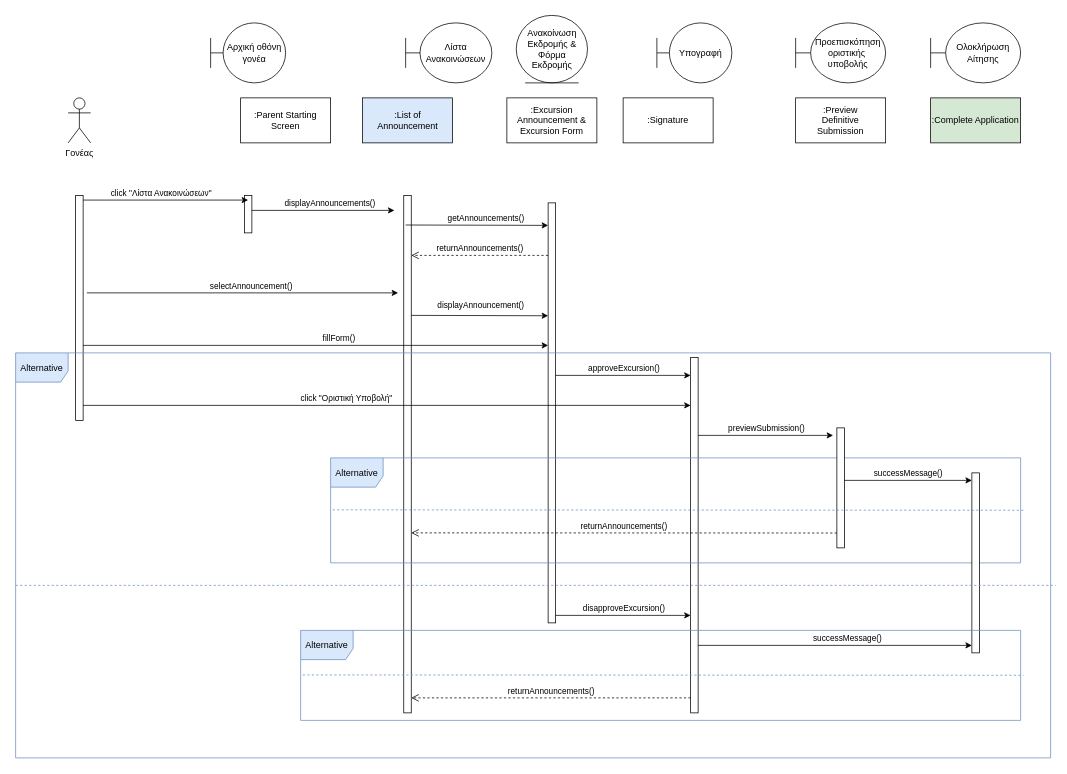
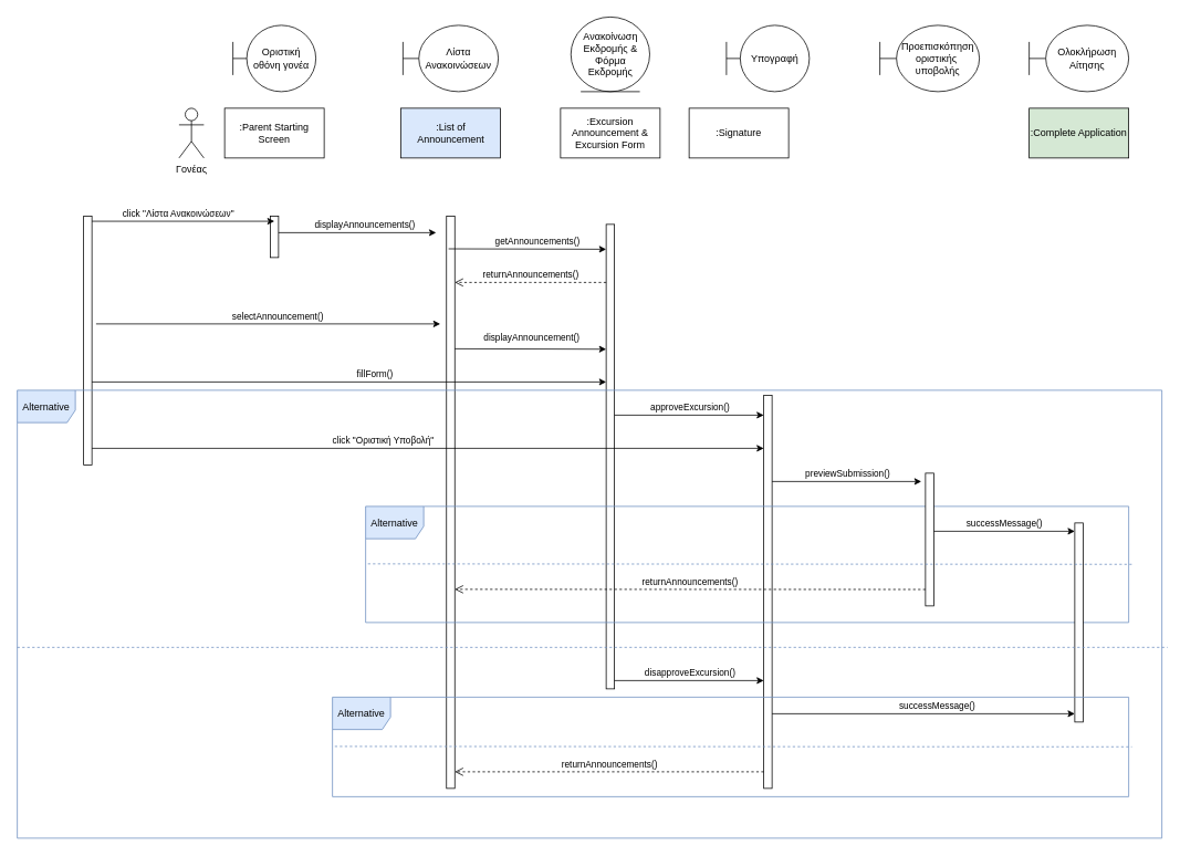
  <mxCell id="0" />
  <mxCell id="1" parent="0" />
- <mxCell id="2" value="Γονέας" style="shape=umlActor;verticalLabelPosition=bottom;verticalAlign=top;html=1;" parent="1" vertex="1"><mxGeometry x="90" y="130" width="30" height="60" as="geometry" /></mxCell>
+ <mxCell id="2" value="Γονέας" style="shape=umlActor;verticalLabelPosition=bottom;verticalAlign=top;html=1;" parent="1" vertex="1"><mxGeometry x="215" y="130" width="30" height="60" as="geometry" /></mxCell>
  <mxCell id="3" value="" style="html=1;points=[];perimeter=orthogonalPerimeter;outlineConnect=0;targetShapes=umlLifeline;portConstraint=eastwest;newEdgeStyle={&quot;edgeStyle&quot;:&quot;elbowEdgeStyle&quot;,&quot;elbow&quot;:&quot;vertical&quot;,&quot;curved&quot;:0,&quot;rounded&quot;:0};" parent="1" vertex="1"><mxGeometry x="100" y="260" width="10" height="300" as="geometry" /></mxCell>
- <mxCell id="4" value="Λίστα Ανακοινώσεων" style="shape=umlBoundary;whiteSpace=wrap;html=1;" parent="1" vertex="1"><mxGeometry x="540" y="30" width="115" height="80" as="geometry" /></mxCell>
- <mxCell id="5" value=":Parent Starting Screen" style="rounded=0;whiteSpace=wrap;html=1;" parent="1" vertex="1"><mxGeometry x="320" y="130" width="120" height="60" as="geometry" /></mxCell>
- <mxCell id="6" value="Αρχική οθόνη γονέα" style="shape=umlBoundary;whiteSpace=wrap;html=1;" parent="1" vertex="1"><mxGeometry x="280" y="30" width="100" height="80" as="geometry" /></mxCell>
+ <mxCell id="4" value="Λίστα Ανακοινώσεων" style="shape=umlBoundary;whiteSpace=wrap;html=1;" parent="1" vertex="1"><mxGeometry x="485" y="30" width="115" height="80" as="geometry" /></mxCell>
+ <mxCell id="5" value=":Parent Starting Screen" style="rounded=0;whiteSpace=wrap;html=1;" parent="1" vertex="1"><mxGeometry x="270" y="130" width="120" height="60" as="geometry" /></mxCell>
+ <mxCell id="6" value="Οριστική οθόνη γονέα" style="shape=umlBoundary;whiteSpace=wrap;html=1;" parent="1" vertex="1"><mxGeometry x="280" y="30" width="100" height="80" as="geometry" /></mxCell>
  <mxCell id="7" value=":List of Announcement" style="rounded=0;whiteSpace=wrap;html=1;fillColor=#dae8fc;" parent="1" vertex="1"><mxGeometry x="482.5" y="130" width="120" height="60" as="geometry" /></mxCell>
  <mxCell id="8" value="Υπογραφή" style="shape=umlBoundary;whiteSpace=wrap;html=1;" parent="1" vertex="1"><mxGeometry x="875" y="30" width="100" height="80" as="geometry" /></mxCell>
  <mxCell id="9" value="" style="html=1;points=[];perimeter=orthogonalPerimeter;outlineConnect=0;targetShapes=umlLifeline;portConstraint=eastwest;newEdgeStyle={&quot;edgeStyle&quot;:&quot;elbowEdgeStyle&quot;,&quot;elbow&quot;:&quot;vertical&quot;,&quot;curved&quot;:0,&quot;rounded&quot;:0};" parent="1" vertex="1"><mxGeometry x="325" y="260" width="10" height="50" as="geometry" /></mxCell>
  <mxCell id="10" value="" style="html=1;points=[];perimeter=orthogonalPerimeter;outlineConnect=0;targetShapes=umlLifeline;portConstraint=eastwest;newEdgeStyle={&quot;edgeStyle&quot;:&quot;elbowEdgeStyle&quot;,&quot;elbow&quot;:&quot;vertical&quot;,&quot;curved&quot;:0,&quot;rounded&quot;:0};" parent="1" vertex="1"><mxGeometry x="537.5" y="260" width="10" height="690" as="geometry" /></mxCell>
  <mxCell id="11" value="" style="endArrow=classic;html=1;rounded=0;entryX=0.5;entryY=0.125;entryDx=0;entryDy=0;entryPerimeter=0;" parent="1" source="3" target="9" edge="1"><mxGeometry width="50" height="50" relative="1" as="geometry"><mxPoint x="140" y="290" as="sourcePoint" /><mxPoint x="200" y="260" as="targetPoint" /></mxGeometry></mxCell>
  <mxCell id="12" value="click &quot;Λίστα Ανακοινώσεων&quot;" style="edgeLabel;html=1;align=center;verticalAlign=middle;resizable=0;points=[];" parent="11" vertex="1" connectable="0"><mxGeometry x="0.187" y="-2" relative="1" as="geometry"><mxPoint x="-28" y="-12" as="offset" /></mxGeometry></mxCell>
  <mxCell id="13" value="" style="html=1;points=[];perimeter=orthogonalPerimeter;outlineConnect=0;targetShapes=umlLifeline;portConstraint=eastwest;newEdgeStyle={&quot;edgeStyle&quot;:&quot;elbowEdgeStyle&quot;,&quot;elbow&quot;:&quot;vertical&quot;,&quot;curved&quot;:0,&quot;rounded&quot;:0};" parent="1" vertex="1"><mxGeometry x="730" y="270" width="10" height="560" as="geometry" /></mxCell>
  <mxCell id="14" value="" style="endArrow=classic;html=1;rounded=0;" parent="1" edge="1"><mxGeometry width="50" height="50" relative="1" as="geometry"><mxPoint x="335" y="280" as="sourcePoint" /><mxPoint x="525" y="280" as="targetPoint" /></mxGeometry></mxCell>
  <mxCell id="15" value="displayAnnouncements()" style="edgeLabel;html=1;align=center;verticalAlign=middle;resizable=0;points=[];" parent="14" vertex="1" connectable="0"><mxGeometry x="0.259" y="3" relative="1" as="geometry"><mxPoint x="-17" y="-7" as="offset" /></mxGeometry></mxCell>
  <mxCell id="16" value="" style="endArrow=classic;html=1;rounded=0;" parent="1" edge="1"><mxGeometry width="50" height="50" relative="1" as="geometry"><mxPoint x="540" y="299.5" as="sourcePoint" /><mxPoint x="730" y="300" as="targetPoint" /></mxGeometry></mxCell>
  <mxCell id="17" value="getAnnouncements()" style="edgeLabel;html=1;align=center;verticalAlign=middle;resizable=0;points=[];" parent="16" vertex="1" connectable="0"><mxGeometry x="0.344" relative="1" as="geometry"><mxPoint x="-21" y="-10" as="offset" /></mxGeometry></mxCell>
  <mxCell id="18" value=":Excursion Announcement &amp;amp; Excursion Form" style="rounded=0;whiteSpace=wrap;html=1;" parent="1" vertex="1"><mxGeometry x="675" y="130" width="120" height="60" as="geometry" /></mxCell>
  <mxCell id="19" value="returnAnnouncements()" style="html=1;verticalAlign=bottom;endArrow=open;dashed=1;endSize=8;edgeStyle=elbowEdgeStyle;elbow=vertical;curved=0;rounded=0;" parent="1" edge="1"><mxGeometry relative="1" as="geometry"><mxPoint x="730" y="340" as="sourcePoint" /><mxPoint x="547.5" y="340" as="targetPoint" /></mxGeometry></mxCell>
  <mxCell id="20" value="" style="endArrow=classic;html=1;rounded=0;" parent="1" edge="1"><mxGeometry width="50" height="50" relative="1" as="geometry"><mxPoint x="115" y="390" as="sourcePoint" /><mxPoint x="530" y="390" as="targetPoint" /></mxGeometry></mxCell>
  <mxCell id="21" value="selectAnnouncement()" style="edgeLabel;html=1;align=center;verticalAlign=middle;resizable=0;points=[];" parent="20" vertex="1" connectable="0"><mxGeometry x="0.187" y="-2" relative="1" as="geometry"><mxPoint x="-28" y="-12" as="offset" /></mxGeometry></mxCell>
  <mxCell id="22" value="" style="html=1;points=[];perimeter=orthogonalPerimeter;outlineConnect=0;targetShapes=umlLifeline;portConstraint=eastwest;newEdgeStyle={&quot;edgeStyle&quot;:&quot;elbowEdgeStyle&quot;,&quot;elbow&quot;:&quot;vertical&quot;,&quot;curved&quot;:0,&quot;rounded&quot;:0};" parent="1" vertex="1"><mxGeometry x="920" y="476" width="10" height="474" as="geometry" /></mxCell>
  <mxCell id="23" value="" style="endArrow=classic;html=1;rounded=0;" parent="1" edge="1"><mxGeometry width="50" height="50" relative="1" as="geometry"><mxPoint x="547.5" y="420" as="sourcePoint" /><mxPoint x="730" y="420.5" as="targetPoint" /></mxGeometry></mxCell>
  <mxCell id="24" value="displayAnnouncement()" style="edgeLabel;html=1;align=center;verticalAlign=middle;resizable=0;points=[];" parent="23" vertex="1" connectable="0"><mxGeometry x="0.292" relative="1" as="geometry"><mxPoint x="-26" y="-14" as="offset" /></mxGeometry></mxCell>
  <mxCell id="25" value="" style="endArrow=classic;html=1;rounded=0;" parent="1" edge="1"><mxGeometry width="50" height="50" relative="1" as="geometry"><mxPoint x="740" y="500" as="sourcePoint" /><mxPoint x="920" y="500" as="targetPoint" /></mxGeometry></mxCell>
  <mxCell id="26" value="approveExcursion()" style="edgeLabel;html=1;align=center;verticalAlign=middle;resizable=0;points=[];" parent="25" vertex="1" connectable="0"><mxGeometry x="0.166" y="4" relative="1" as="geometry"><mxPoint x="-15" y="-6" as="offset" /></mxGeometry></mxCell>
  <mxCell id="27" value=":Signature" style="rounded=0;whiteSpace=wrap;html=1;" parent="1" vertex="1"><mxGeometry x="830" y="130" width="120" height="60" as="geometry" /></mxCell>
  <mxCell id="28" value="Ανακοίνωση Εκδρομής &amp;amp; Φόρμα Εκδρομής" style="ellipse;shape=umlEntity;whiteSpace=wrap;html=1;" parent="1" vertex="1"><mxGeometry x="687.5" y="20" width="95" height="90" as="geometry" /></mxCell>
  <mxCell id="29" value="" style="endArrow=classic;html=1;rounded=0;" parent="1" target="13" edge="1"><mxGeometry width="50" height="50" relative="1" as="geometry"><mxPoint x="110" y="460" as="sourcePoint" /><mxPoint x="525" y="460" as="targetPoint" /></mxGeometry></mxCell>
  <mxCell id="30" value="fillForm()" style="edgeLabel;html=1;align=center;verticalAlign=middle;resizable=0;points=[];" parent="29" vertex="1" connectable="0"><mxGeometry x="0.187" y="-2" relative="1" as="geometry"><mxPoint x="-28" y="-12" as="offset" /></mxGeometry></mxCell>
  <mxCell id="31" value="" style="endArrow=classic;html=1;rounded=0;" parent="1" target="22" edge="1"><mxGeometry width="50" height="50" relative="1" as="geometry"><mxPoint x="110" y="540" as="sourcePoint" /><mxPoint x="730" y="540" as="targetPoint" /></mxGeometry></mxCell>
  <mxCell id="32" value="click &quot;Οριστική Υποβολή&quot;" style="edgeLabel;html=1;align=center;verticalAlign=middle;resizable=0;points=[];" parent="31" vertex="1" connectable="0"><mxGeometry x="0.187" y="-2" relative="1" as="geometry"><mxPoint x="-131" y="-12" as="offset" /></mxGeometry></mxCell>
  <mxCell id="33" value="Alternative" style="shape=umlFrame;whiteSpace=wrap;html=1;pointerEvents=0;fillColor=#dae8fc;strokeColor=#6c8ebf;width=70;height=39;" parent="1" vertex="1"><mxGeometry x="440" y="610" width="920" height="140" as="geometry" /></mxCell>
  <mxCell id="34" value="Προεπισκόπηση&lt;br style=&quot;border-color: var(--border-color);&quot;&gt;οριστικής&amp;nbsp;&lt;br style=&quot;border-color: var(--border-color);&quot;&gt;υποβολής" style="shape=umlBoundary;whiteSpace=wrap;html=1;" parent="1" vertex="1"><mxGeometry x="1060" y="30" width="120" height="80" as="geometry" /></mxCell>
- <mxCell id="35" value=":Preview&lt;div&gt;Definitive&lt;/div&gt;&lt;div&gt;Submission&lt;/div&gt;" style="rounded=0;whiteSpace=wrap;html=1;" parent="1" vertex="1"><mxGeometry x="1060" y="130" width="120" height="60" as="geometry" /></mxCell>
  <mxCell id="36" value="" style="html=1;points=[];perimeter=orthogonalPerimeter;outlineConnect=0;targetShapes=umlLifeline;portConstraint=eastwest;newEdgeStyle={&quot;edgeStyle&quot;:&quot;elbowEdgeStyle&quot;,&quot;elbow&quot;:&quot;vertical&quot;,&quot;curved&quot;:0,&quot;rounded&quot;:0};" parent="1" vertex="1"><mxGeometry x="1115" y="570" width="10" height="160" as="geometry" /></mxCell>
  <mxCell id="37" value="" style="endArrow=classic;html=1;rounded=0;" parent="1" edge="1"><mxGeometry width="50" height="50" relative="1" as="geometry"><mxPoint x="930" y="580" as="sourcePoint" /><mxPoint x="1110" y="580" as="targetPoint" /></mxGeometry></mxCell>
  <mxCell id="38" value="previewSubmission()" style="edgeLabel;html=1;align=center;verticalAlign=middle;resizable=0;points=[];" parent="37" vertex="1" connectable="0"><mxGeometry x="0.166" y="4" relative="1" as="geometry"><mxPoint x="-15" y="-6" as="offset" /></mxGeometry></mxCell>
  <mxCell id="39" value="Ολοκλήρωση Αίτησης" style="shape=umlBoundary;whiteSpace=wrap;html=1;" parent="1" vertex="1"><mxGeometry x="1240" y="30" width="120" height="80" as="geometry" /></mxCell>
  <mxCell id="40" value=":Complete Application" style="rounded=0;whiteSpace=wrap;html=1;fillColor=#d5e8d4;" parent="1" vertex="1"><mxGeometry x="1240" y="130" width="120" height="60" as="geometry" /></mxCell>
  <mxCell id="41" value="" style="html=1;points=[];perimeter=orthogonalPerimeter;outlineConnect=0;targetShapes=umlLifeline;portConstraint=eastwest;newEdgeStyle={&quot;edgeStyle&quot;:&quot;elbowEdgeStyle&quot;,&quot;elbow&quot;:&quot;vertical&quot;,&quot;curved&quot;:0,&quot;rounded&quot;:0};" parent="1" vertex="1"><mxGeometry x="1295" y="630" width="10" height="240" as="geometry" /></mxCell>
  <mxCell id="42" value="" style="endArrow=classic;html=1;rounded=0;" parent="1" target="41" edge="1"><mxGeometry width="50" height="50" relative="1" as="geometry"><mxPoint x="1125" y="640" as="sourcePoint" /><mxPoint x="1290" y="640" as="targetPoint" /></mxGeometry></mxCell>
  <mxCell id="43" value="successMessage()" style="edgeLabel;html=1;align=center;verticalAlign=middle;resizable=0;points=[];" parent="42" vertex="1" connectable="0"><mxGeometry x="0.166" y="4" relative="1" as="geometry"><mxPoint x="-15" y="-6" as="offset" /></mxGeometry></mxCell>
  <mxCell id="44" value="" style="endArrow=none;dashed=1;html=1;rounded=0;fillColor=#dae8fc;strokeColor=#6c8ebf;entryX=1.004;entryY=0.499;entryDx=0;entryDy=0;entryPerimeter=0;exitX=0.003;exitY=0.495;exitDx=0;exitDy=0;exitPerimeter=0;" parent="1" source="33" target="33" edge="1"><mxGeometry width="50" height="50" relative="1" as="geometry"><mxPoint x="610" y="730" as="sourcePoint" /><mxPoint x="1170" y="730" as="targetPoint" /></mxGeometry></mxCell>
  <mxCell id="45" value="returnAnnouncements()" style="html=1;verticalAlign=bottom;endArrow=open;dashed=1;endSize=8;edgeStyle=elbowEdgeStyle;elbow=vertical;curved=0;rounded=0;" parent="1" target="10" edge="1"><mxGeometry relative="1" as="geometry"><mxPoint x="1115" y="710.17" as="sourcePoint" /><mxPoint x="932.5" y="710.17" as="targetPoint" /></mxGeometry></mxCell>
  <mxCell id="46" value="Alternative" style="shape=umlFrame;whiteSpace=wrap;html=1;pointerEvents=0;fillColor=#dae8fc;strokeColor=#6c8ebf;width=70;height=39;" parent="1" vertex="1"><mxGeometry x="20" y="470" width="1380" height="540" as="geometry" /></mxCell>
  <mxCell id="47" value="" style="endArrow=classic;html=1;rounded=0;" parent="1" edge="1"><mxGeometry width="50" height="50" relative="1" as="geometry"><mxPoint x="740" y="820" as="sourcePoint" /><mxPoint x="920" y="820" as="targetPoint" /></mxGeometry></mxCell>
  <mxCell id="48" value="disapproveExcursion()" style="edgeLabel;html=1;align=center;verticalAlign=middle;resizable=0;points=[];" parent="47" vertex="1" connectable="0"><mxGeometry x="0.166" y="4" relative="1" as="geometry"><mxPoint x="-15" y="-6" as="offset" /></mxGeometry></mxCell>
  <mxCell id="49" value="" style="endArrow=none;dashed=1;html=1;rounded=0;fillColor=#dae8fc;strokeColor=#6c8ebf;entryX=1.005;entryY=0.574;entryDx=0;entryDy=0;entryPerimeter=0;exitX=0.003;exitY=0.495;exitDx=0;exitDy=0;exitPerimeter=0;" parent="1" target="46" edge="1"><mxGeometry width="50" height="50" relative="1" as="geometry"><mxPoint x="20" y="780" as="sourcePoint" /><mxPoint x="941" y="781" as="targetPoint" /></mxGeometry></mxCell>
  <mxCell id="50" value="Alternative" style="shape=umlFrame;whiteSpace=wrap;html=1;pointerEvents=0;fillColor=#dae8fc;strokeColor=#6c8ebf;width=70;height=39;" parent="1" vertex="1"><mxGeometry x="400" y="840" width="960" height="120" as="geometry" /></mxCell>
  <mxCell id="51" value="" style="endArrow=none;dashed=1;html=1;rounded=0;fillColor=#dae8fc;strokeColor=#6c8ebf;entryX=1.004;entryY=0.499;entryDx=0;entryDy=0;entryPerimeter=0;exitX=0.003;exitY=0.495;exitDx=0;exitDy=0;exitPerimeter=0;" parent="1" source="50" target="50" edge="1"><mxGeometry width="50" height="50" relative="1" as="geometry"><mxPoint x="820" y="950" as="sourcePoint" /><mxPoint x="1380" y="950" as="targetPoint" /></mxGeometry></mxCell>
  <mxCell id="52" value="" style="endArrow=classic;html=1;rounded=0;" parent="1" target="41" edge="1"><mxGeometry width="50" height="50" relative="1" as="geometry"><mxPoint x="930" y="860" as="sourcePoint" /><mxPoint x="1100" y="860" as="targetPoint" /></mxGeometry></mxCell>
  <mxCell id="53" value="successMessage()" style="edgeLabel;html=1;align=center;verticalAlign=middle;resizable=0;points=[];" parent="52" vertex="1" connectable="0"><mxGeometry x="0.166" y="4" relative="1" as="geometry"><mxPoint x="-15" y="-6" as="offset" /></mxGeometry></mxCell>
  <mxCell id="54" value="returnAnnouncements()" style="html=1;verticalAlign=bottom;endArrow=open;dashed=1;endSize=8;edgeStyle=elbowEdgeStyle;elbow=vertical;curved=0;rounded=0;" parent="1" target="10" edge="1"><mxGeometry relative="1" as="geometry"><mxPoint x="920" y="930" as="sourcePoint" /><mxPoint x="737.5" y="930" as="targetPoint" /></mxGeometry></mxCell>
